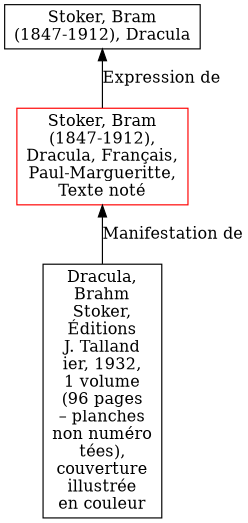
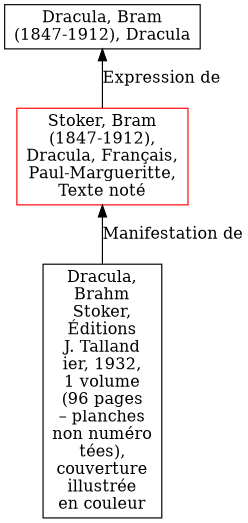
  digraph {
    rankdir=BT
    node [align=left shape=rect]
    n1 [color=red label="Stoker, Bram\n(1847-1912),\nDracula, Français,\nPaul-Margueritte,\nTexte noté"]
-   n2 [label="Stoker, Bram\n(1847-1912), Dracula"]
+   n2 [label="Dracula, Bram\n(1847-1912), Dracula"]
    n3 [label="Dracula,\nBrahm\nStoker,\nÉditions\nJ. Talland\nier, 1932,\n1 volume\n(96 pages\n– planches\nnon numéro\ntées),\ncouverture\nillustrée\nen couleur"]
    n1 -> n2 [label="Expression de"]
    n3 -> n1 [label="Manifestation de"]
  }
